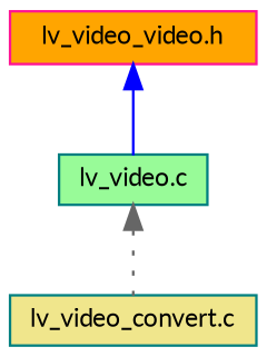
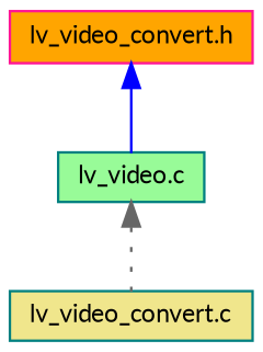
  digraph {
    fontname=Lato
    node [color=teal fontname=Lato fontsize=10 shape=record style=filled]
    edge [dir=back fontname=Lato fontsize=10 labelfontname=Helvetica labelfontsize=10]
-   n1 [color=deeppink fillcolor=orange fontcolor=black height=0.2 label="lv_video_video.h" width=0.4]
+   n1 [color=deeppink fillcolor=orange fontcolor=black height=0.2 label="lv_video_convert.h" width=0.4]
    n2 [fillcolor=palegreen height=0.2 label="lv_video.c" width=0.4]
    n3 [fillcolor=khaki height=0.2 label="lv_video_convert.c" width=0.4]
    n1 -> n2 [color=blue style=solid]
    n2 -> n3 [color=gray40 style=dotted]
  }
